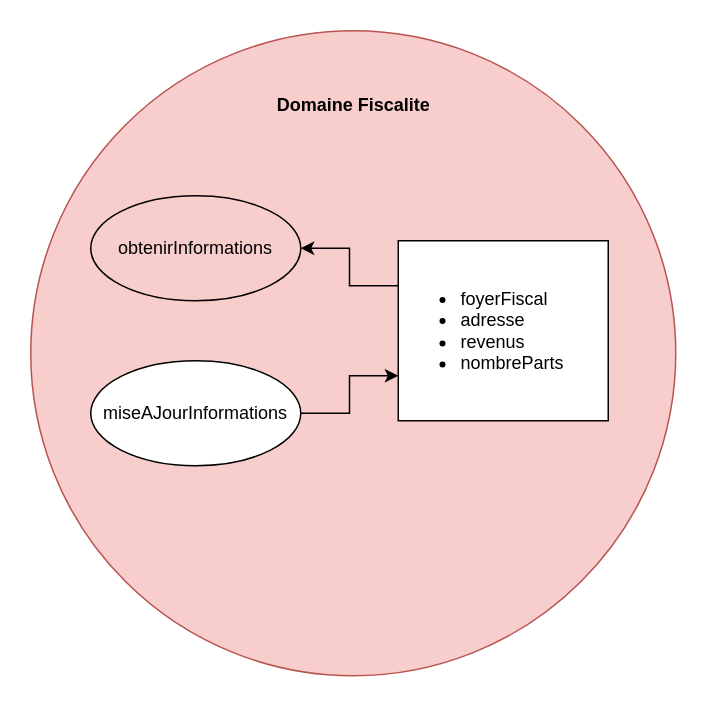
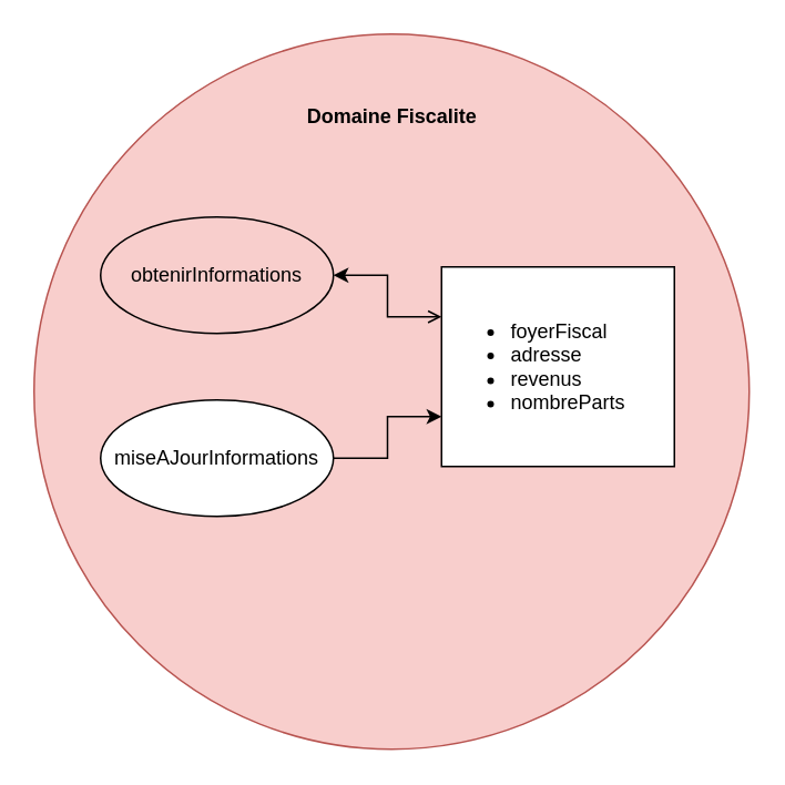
  <mxCell id="0" />
  <mxCell id="1" parent="0" />
  <mxCell id="2" value="" style="ellipse;whiteSpace=wrap;html=1;aspect=fixed;fillColor=#f8cecc;strokeColor=#b85450;" parent="1" vertex="1"><mxGeometry x="20" y="20" width="430" height="430" as="geometry" /></mxCell>
  <mxCell id="3" value="&lt;ul&gt;&lt;li&gt;foyerFiscal&lt;/li&gt;&lt;li&gt;adresse&lt;/li&gt;&lt;li&gt;revenus&lt;/li&gt;&lt;li&gt;nombreParts&lt;/li&gt;&lt;/ul&gt;" style="rounded=0;whiteSpace=wrap;html=1;align=left;" parent="1" vertex="1"><mxGeometry x="265" y="160" width="140" height="120" as="geometry" /></mxCell>
- <mxCell id="4" style="edgeStyle=orthogonalEdgeStyle;rounded=0;orthogonalLoop=1;jettySize=auto;html=1;exitX=1;exitY=0.5;exitDx=0;exitDy=0;entryX=0;entryY=0.25;entryDx=0;entryDy=0;startArrow=classic;startFill=1;endArrow=none;endFill=0;" parent="1" source="5" target="3" edge="1"><mxGeometry relative="1" as="geometry" /></mxCell>
+ <mxCell id="4" style="edgeStyle=orthogonalEdgeStyle;rounded=0;orthogonalLoop=1;jettySize=auto;html=1;exitX=1;exitY=0.5;exitDx=0;exitDy=0;entryX=0;entryY=0.25;entryDx=0;entryDy=0;startArrow=classic;startFill=1;endArrow=open;endFill=0;" parent="1" source="5" target="3" edge="1"><mxGeometry relative="1" as="geometry" /></mxCell>
  <mxCell id="5" value="obtenirInformations" style="ellipse;whiteSpace=wrap;html=1;fillColor=#f8cecc;" parent="1" vertex="1"><mxGeometry x="60" y="130" width="140" height="70" as="geometry" /></mxCell>
  <mxCell id="6" style="edgeStyle=orthogonalEdgeStyle;rounded=0;orthogonalLoop=1;jettySize=auto;html=1;exitX=1;exitY=0.5;exitDx=0;exitDy=0;entryX=0;entryY=0.75;entryDx=0;entryDy=0;startArrow=none;startFill=0;endArrow=classic;endFill=1;" parent="1" source="7" target="3" edge="1"><mxGeometry relative="1" as="geometry" /></mxCell>
  <mxCell id="7" value="miseAJourInformations" style="ellipse;whiteSpace=wrap;html=1;" parent="1" vertex="1"><mxGeometry x="60" y="240" width="140" height="70" as="geometry" /></mxCell>
  <mxCell id="8" value="&lt;b&gt;Domaine Fiscalite&lt;/b&gt;" style="text;html=1;strokeColor=none;fillColor=none;align=center;verticalAlign=middle;whiteSpace=wrap;rounded=0;" parent="1" vertex="1"><mxGeometry x="167.5" y="60" width="135" height="20" as="geometry" /></mxCell>
